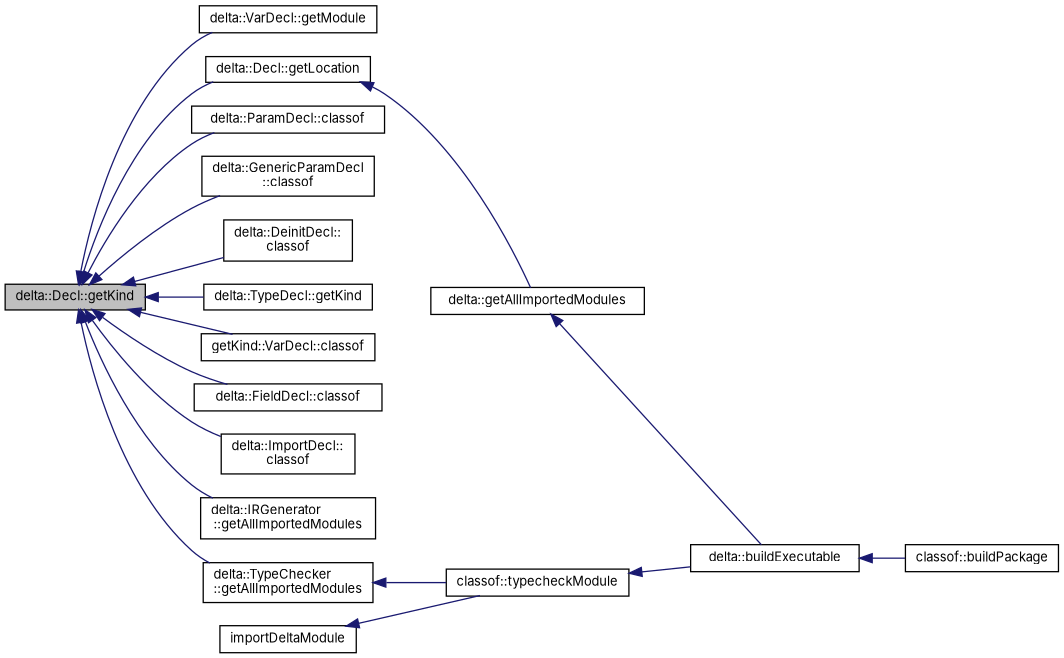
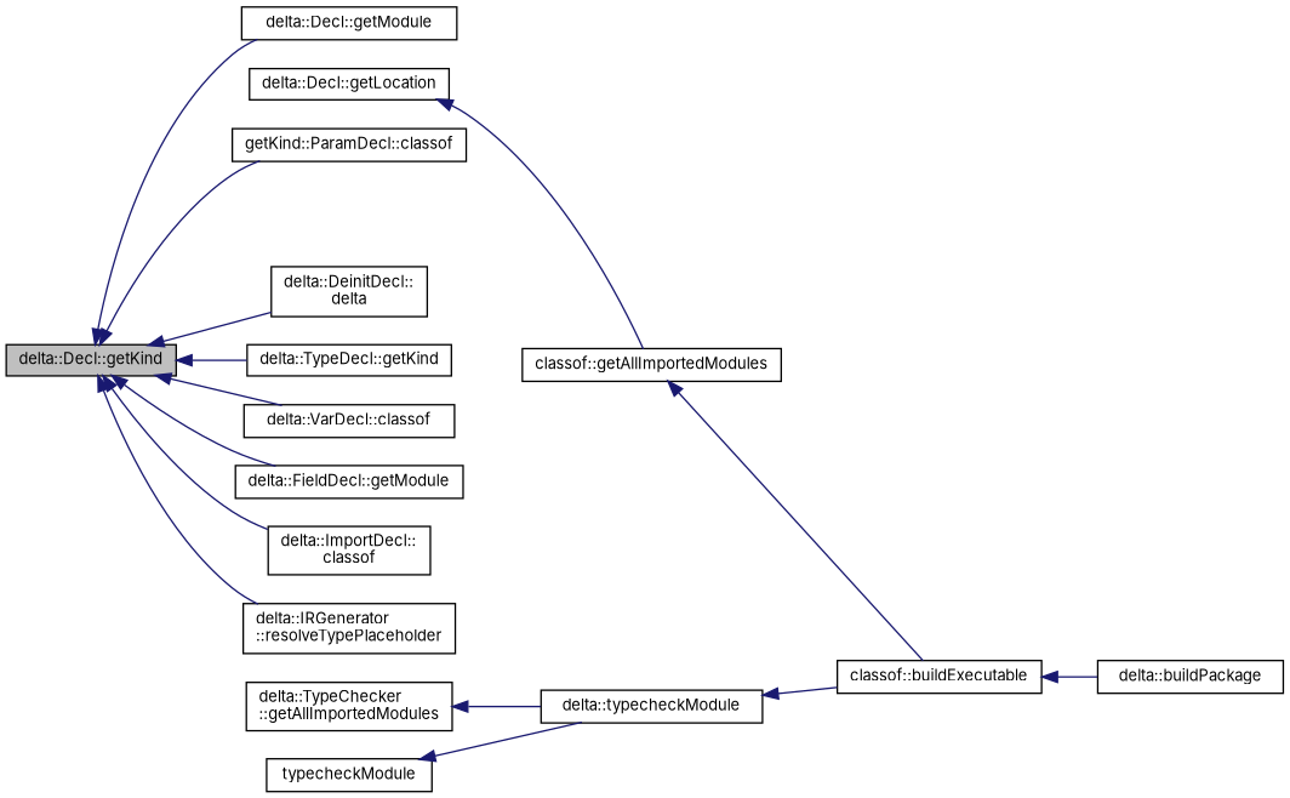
  digraph {
    fontname=Inter
    rankdir=LR
    node [color=black fillcolor=white fontname=Inter fontsize=10 shape=record style=filled]
    edge [color=midnightblue dir=back fontname=Inter fontsize=10 labelfontname=Helvetica labelfontsize=10 style=solid]
    n1 [fillcolor=grey75 fontcolor=black height=0.2 label="delta::Decl::getKind" width=0.4]
-   n2 [height=0.2 label="delta::VarDecl::getModule" width=0.4]
+   n2 [height=0.2 label="delta::Decl::getModule" width=0.4]
    n3 [height=0.2 label="delta::Decl::getLocation" width=0.4]
-   n4 [height=0.2 label="delta::ParamDecl::classof" width=0.4]
-   n5 [height=0.2 label="delta::GenericParamDecl\l::classof" width=0.4]
-   n6 [height=0.2 label="delta::DeinitDecl::\lclassof" width=0.4]
+   n4 [height=0.2 label="getKind::ParamDecl::classof" width=0.4]
+   n6 [height=0.2 label="delta::DeinitDecl::\ldelta" width=0.4]
    n7 [height=0.2 label="delta::TypeDecl::getKind" width=0.4]
-   n8 [height=0.2 label="getKind::VarDecl::classof" width=0.4]
-   n9 [height=0.2 label="delta::FieldDecl::classof" width=0.4]
+   n8 [height=0.2 label="delta::VarDecl::classof" width=0.4]
+   n9 [height=0.2 label="delta::FieldDecl::getModule" width=0.4]
    n10 [height=0.2 label="delta::ImportDecl::\lclassof" width=0.4]
-   n11 [height=0.2 label="delta::IRGenerator\l::getAllImportedModules" width=0.4]
+   n11 [height=0.2 label="delta::IRGenerator\l::resolveTypePlaceholder" width=0.4]
    n12 [height=0.2 label="delta::TypeChecker\l::getAllImportedModules" width=0.4]
-   n13 [height=0.2 label="delta::getAllImportedModules" width=0.4]
-   n14 [height=0.2 label="classof::typecheckModule" width=0.4]
-   n15 [height=0.2 label="delta::buildExecutable" width=0.4]
-   n16 [height=0.2 label="classof::buildPackage" width=0.4]
-   n17 [height=0.2 label=importDeltaModule width=0.4]
+   n13 [height=0.2 label="classof::getAllImportedModules" width=0.4]
+   n14 [height=0.2 label="delta::typecheckModule" width=0.4]
+   n15 [height=0.2 label="classof::buildExecutable" width=0.4]
+   n16 [height=0.2 label="delta::buildPackage" width=0.4]
+   n17 [height=0.2 label=typecheckModule width=0.4]
    n1 -> n2
-   n1 -> n3
    n1 -> n4
-   n1 -> n5
    n1 -> n6
    n1 -> n7
    n1 -> n8
    n1 -> n9
    n1 -> n10
    n1 -> n11
-   n1 -> n12
    n3 -> n13
    n12 -> n14
    n13 -> n15
    n14 -> n15
    n15 -> n16
    n17 -> n14
  }
